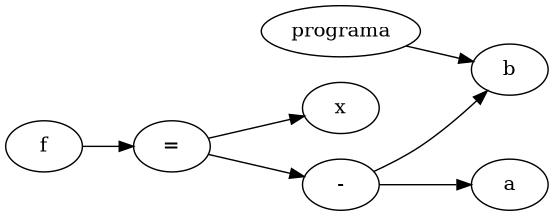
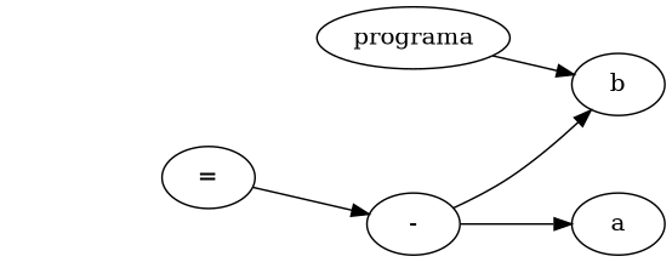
  digraph {
    rankdir=LR
    n1 [label=programa]
    n2 [label=b]
-   n3 [label=f]
    n4 [label="="]
-   n5 [label=x]
    n6 [label="-"]
    n7 [label=a]
    n1 -> n2
-   n3 -> n4
-   n4 -> n5
    n4 -> n6
    n6 -> n2
    n6 -> n7
  }
